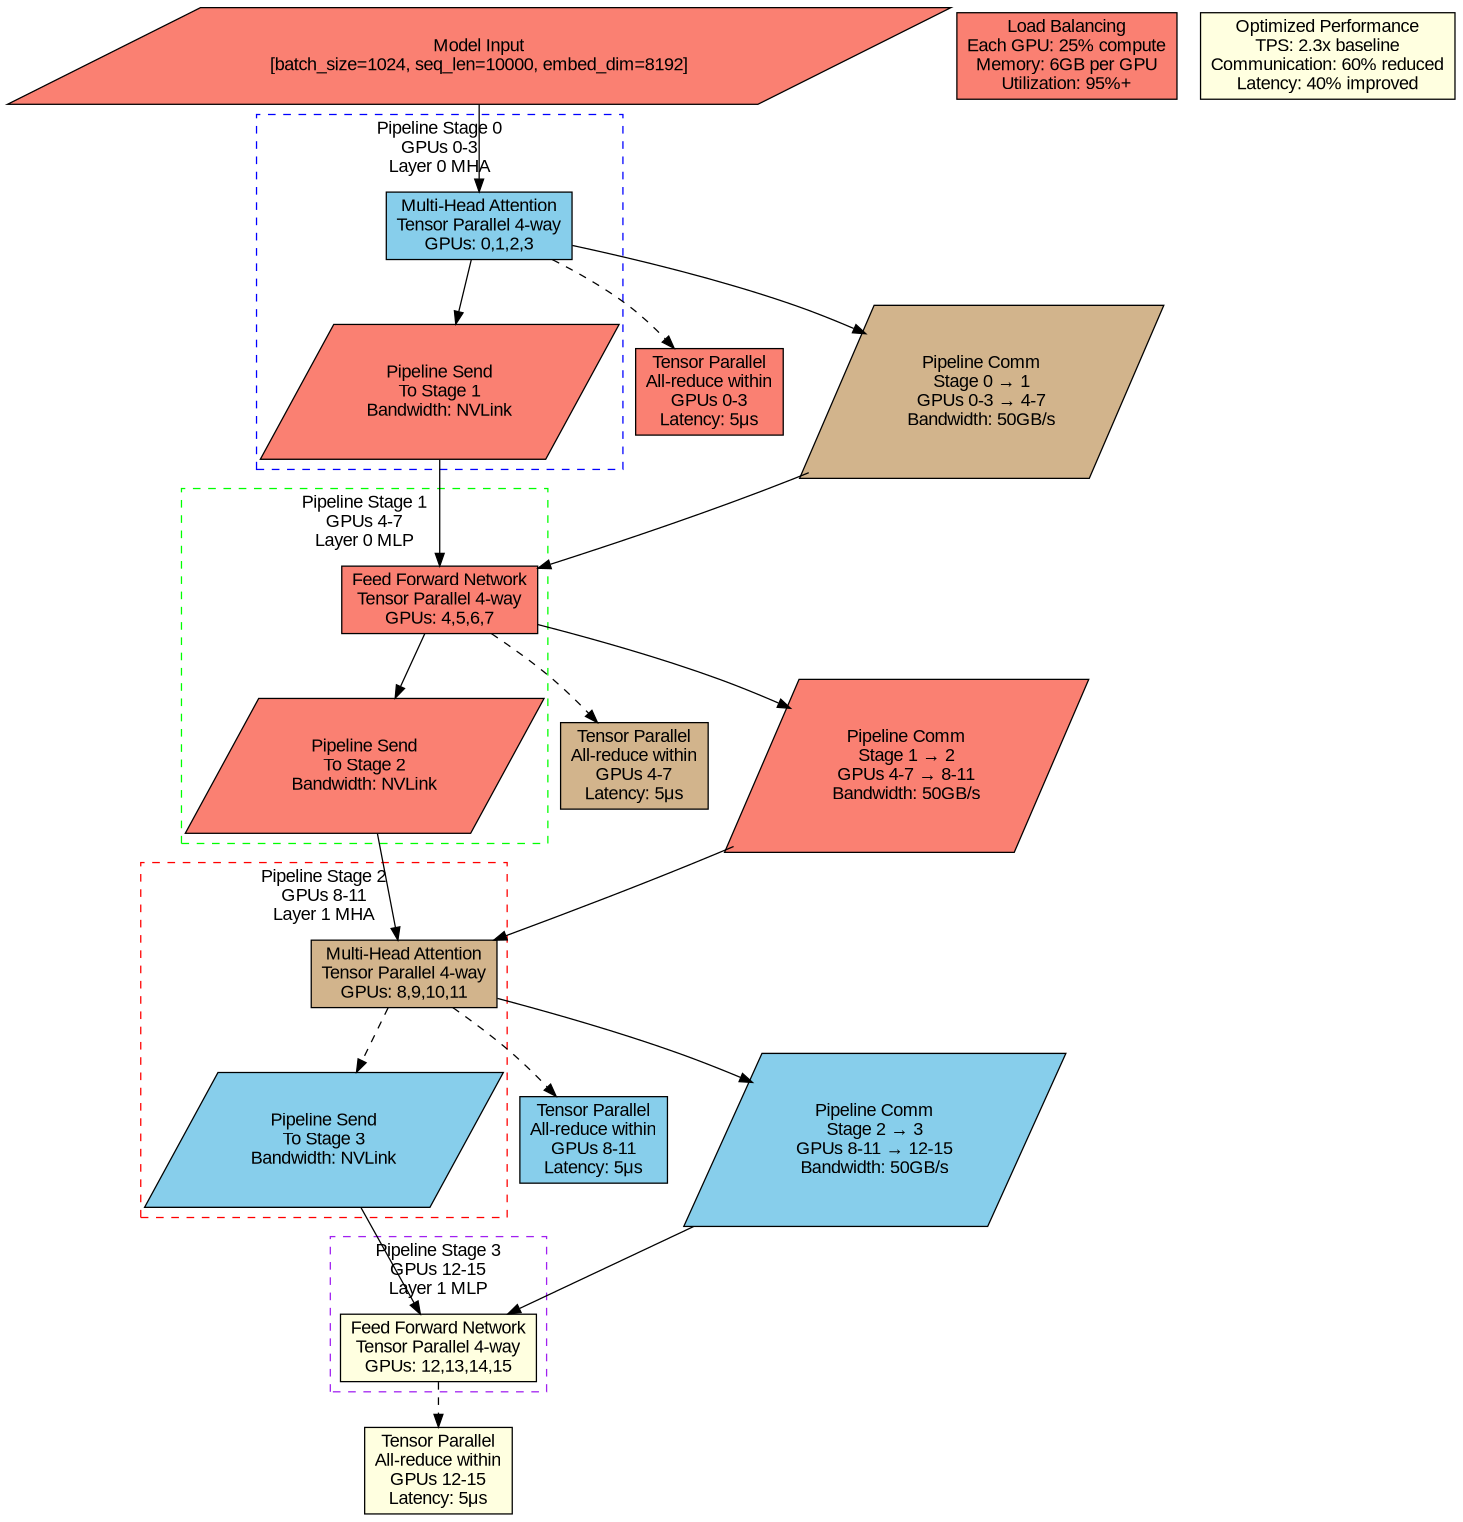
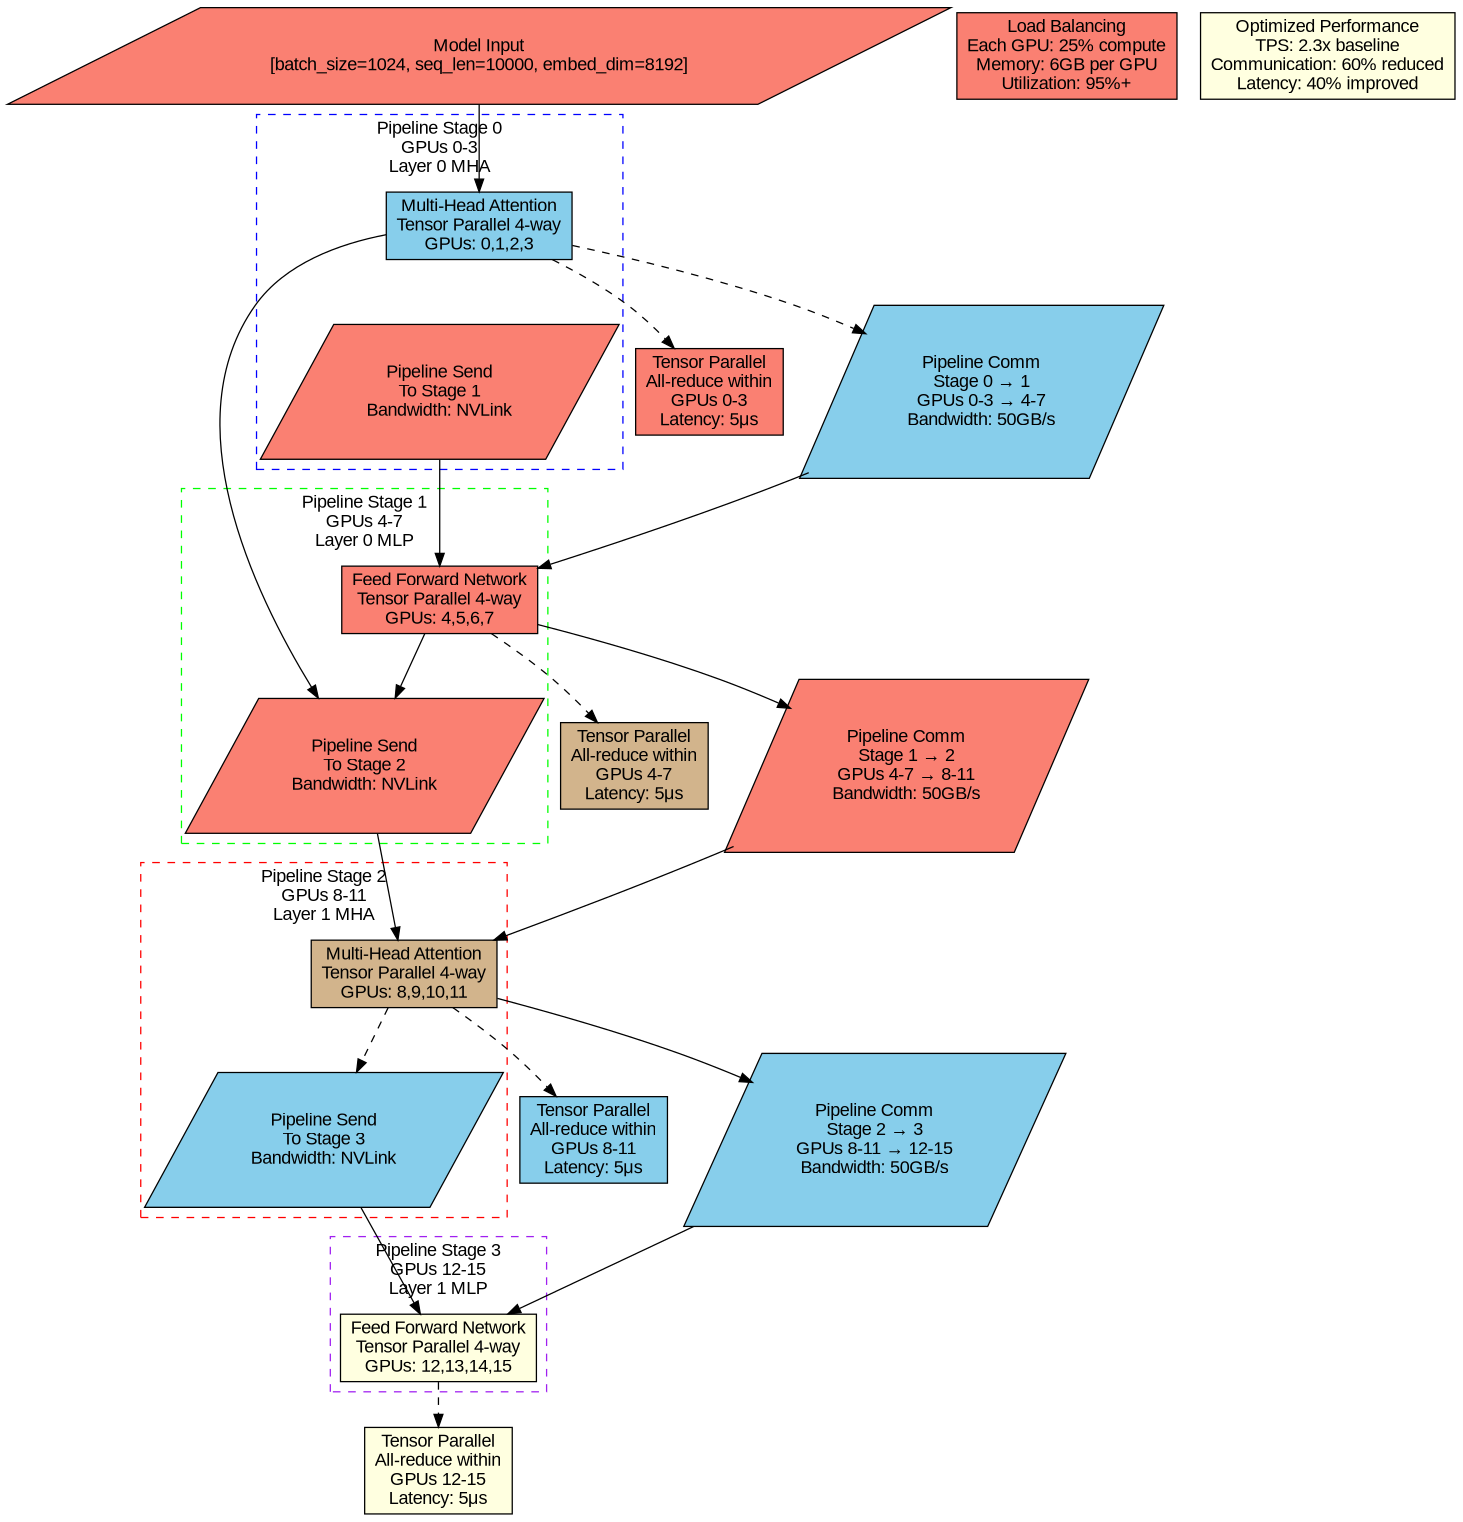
  digraph {
    fontname="Liberation Sans"
    rankdir=TB
    node [fillcolor=salmon fontname="Liberation Sans" shape=rectangle style=filled]
    edge [fontname="Liberation Sans"]
    n1 [fillcolor=skyblue label="Multi-Head Attention\nTensor Parallel 4-way\nGPUs: 0,1,2,3"]
    n2 [label="Pipeline Send\nTo Stage 1\nBandwidth: NVLink" shape=parallelogram]
    n3 [label="Feed Forward Network\nTensor Parallel 4-way\nGPUs: 4,5,6,7"]
    n4 [label="Pipeline Send\nTo Stage 2\nBandwidth: NVLink" shape=parallelogram]
    n5 [fillcolor=tan label="Multi-Head Attention\nTensor Parallel 4-way\nGPUs: 8,9,10,11"]
    n6 [fillcolor=skyblue label="Pipeline Send\nTo Stage 3\nBandwidth: NVLink" shape=parallelogram]
    n7 [fillcolor=lightyellow label="Feed Forward Network\nTensor Parallel 4-way\nGPUs: 12,13,14,15"]
    n8 [label="Tensor Parallel\nAll-reduce within\nGPUs 0-3\nLatency: 5μs"]
-   n9 [fillcolor=tan label="Pipeline Comm\nStage 0 → 1\nGPUs 0-3 → 4-7\nBandwidth: 50GB/s" shape=parallelogram]
+   n9 [fillcolor=skyblue label="Pipeline Comm\nStage 0 → 1\nGPUs 0-3 → 4-7\nBandwidth: 50GB/s" shape=parallelogram]
    n10 [fillcolor=tan label="Tensor Parallel\nAll-reduce within\nGPUs 4-7\nLatency: 5μs"]
    n11 [label="Pipeline Comm\nStage 1 → 2\nGPUs 4-7 → 8-11\nBandwidth: 50GB/s" shape=parallelogram]
    n12 [fillcolor=skyblue label="Tensor Parallel\nAll-reduce within\nGPUs 8-11\nLatency: 5μs"]
    n13 [fillcolor=skyblue label="Pipeline Comm\nStage 2 → 3\nGPUs 8-11 → 12-15\nBandwidth: 50GB/s" shape=parallelogram]
    n14 [fillcolor=lightyellow label="Tensor Parallel\nAll-reduce within\nGPUs 12-15\nLatency: 5μs"]
    n15 [label="Model Input\n[batch_size=1024, seq_len=10000, embed_dim=8192]" shape=parallelogram]
    n16 [label="Load Balancing\nEach GPU: 25% compute\nMemory: 6GB per GPU\nUtilization: 95%+"]
    n17 [fillcolor=lightyellow label="Optimized Performance\nTPS: 2.3x baseline\nCommunication: 60% reduced\nLatency: 40% improved"]
    subgraph cluster_1 {
      color=blue
      label="Pipeline Stage 0\nGPUs 0-3\nLayer 0 MHA"
      style=dashed
      n1
      n2
    }
    subgraph cluster_2 {
      color=green
      label="Pipeline Stage 1\nGPUs 4-7\nLayer 0 MLP"
      style=dashed
      n3
      n4
    }
    subgraph cluster_3 {
      color=red
      label="Pipeline Stage 2\nGPUs 8-11\nLayer 1 MHA"
      style=dashed
      n5
      n6
    }
    subgraph cluster_4 {
      color=purple
      label="Pipeline Stage 3\nGPUs 12-15\nLayer 1 MLP"
      style=dashed
      n7
    }
-   n1 -> n2
+   n1 -> n4
    n1 -> n8 [style=dashed]
-   n1 -> n9
+   n1 -> n9 [style=dashed]
    n2 -> n3
    n3 -> n4
    n3 -> n10 [style=dashed]
    n3 -> n11
    n4 -> n5
    n5 -> n6 [style=dashed]
    n5 -> n12 [style=dashed]
    n5 -> n13
    n6 -> n7
    n7 -> n14 [style=dashed]
    n9 -> n3
    n11 -> n5
    n13 -> n7
    n15 -> n1
  }
